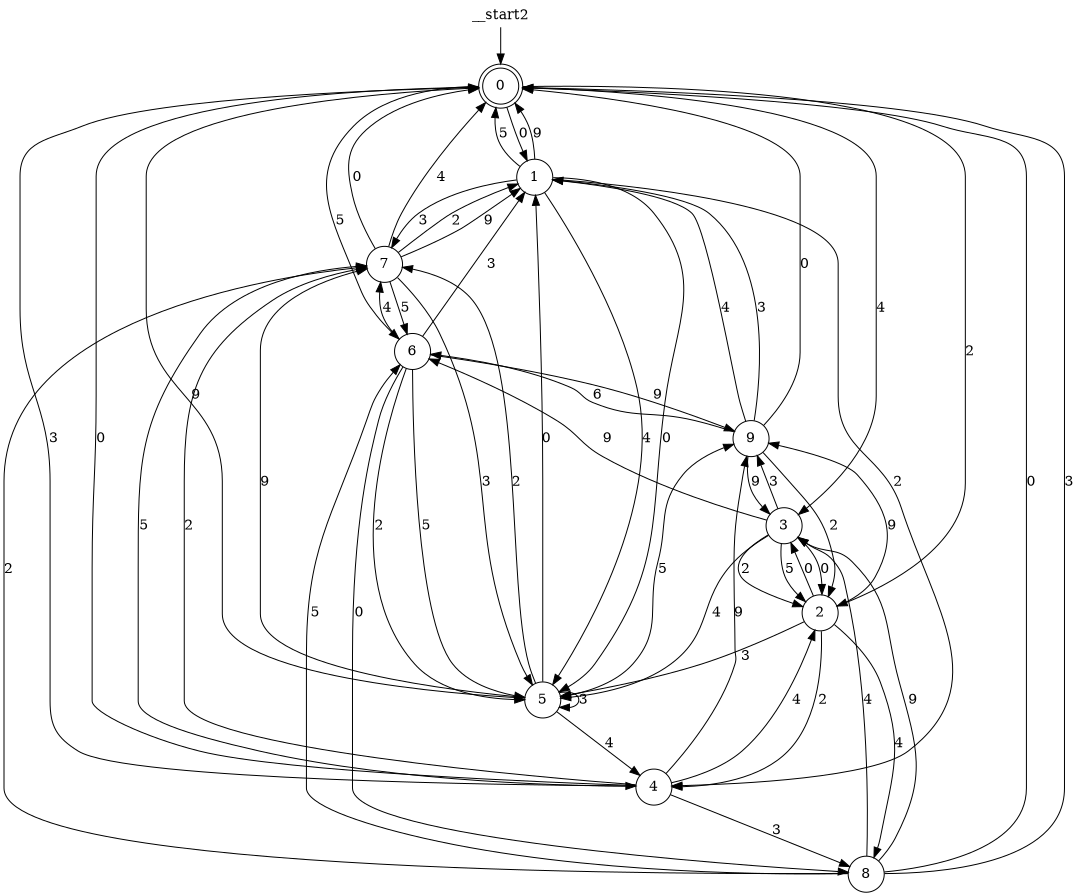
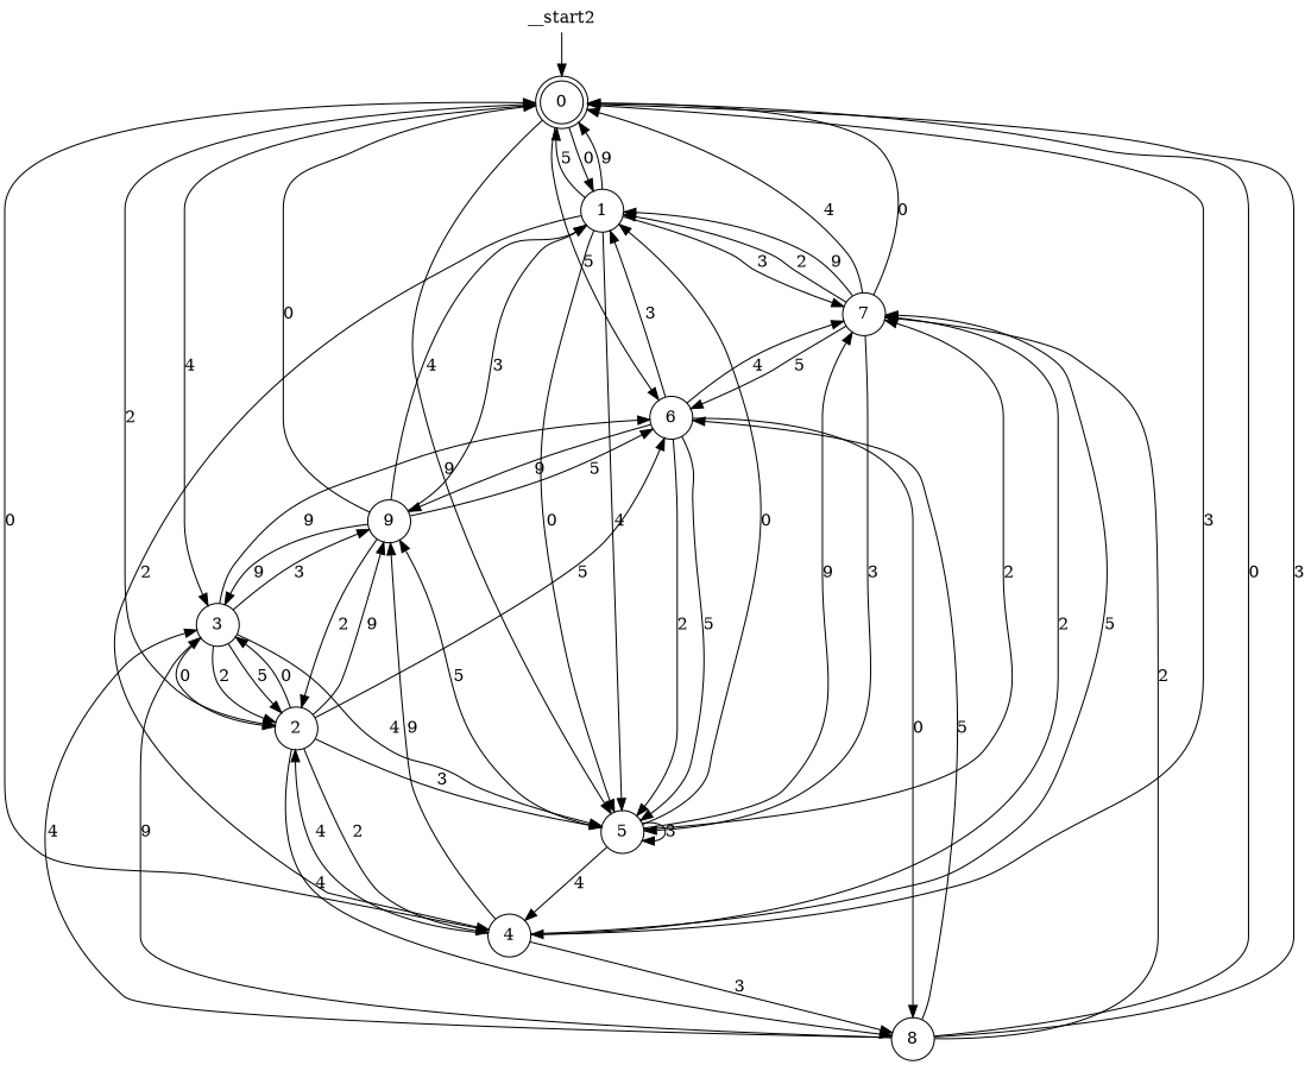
  digraph {
    node [shape=circle]
    n1 [label=0 shape=doublecircle]
    n2 [label=1]
    n3 [label=2]
    n4 [label=3]
    n5 [label=4]
    n6 [label=5]
    n7 [label=6]
    n8 [label=7]
    n9 [label=8]
    n10 [label=9]
    n11 [height=0 label=__start2 shape=none width=0]
    n1 -> n2 [label=0]
    n1 -> n3 [label=2]
    n1 -> n4 [label=4]
    n1 -> n5 [label=3]
-   n6 -> n1 [label=9]
+   n1 -> n6 [label=9]
    n1 -> n7 [label=5]
    n2 -> n1 [label=9]
    n2 -> n1 [label=5]
    n2 -> n5 [label=2]
    n2 -> n6 [label=0]
    n2 -> n6 [label=4]
    n2 -> n8 [label=3]
    n3 -> n4 [label=0]
    n3 -> n5 [label=2]
    n3 -> n6 [label=3]
+   n3 -> n7 [label=5]
    n3 -> n9 [label=4]
    n3 -> n10 [label=9]
    n4 -> n3 [label=0]
    n4 -> n3 [label=2]
    n4 -> n3 [label=5]
    n4 -> n6 [label=4]
    n4 -> n7 [label=9]
    n4 -> n10 [label=3]
    n5 -> n1 [label=0]
    n5 -> n3 [label=4]
    n5 -> n8 [label=2]
    n5 -> n8 [label=5]
    n5 -> n9 [label=3]
    n5 -> n10 [label=9]
    n6 -> n2 [label=0]
    n6 -> n5 [label=4]
    n6 -> n6 [label=3]
    n6 -> n8 [label=2]
    n6 -> n8 [label=9]
    n6 -> n10 [label=5]
    n7 -> n2 [label=3]
    n7 -> n6 [label=2]
    n7 -> n6 [label=5]
    n7 -> n8 [label=4]
    n7 -> n9 [label=0]
    n7 -> n10 [label=9]
    n8 -> n1 [label=0]
    n8 -> n1 [label=4]
    n8 -> n2 [label=2]
    n8 -> n2 [label=9]
    n8 -> n6 [label=3]
    n8 -> n7 [label=5]
    n9 -> n1 [label=0]
    n9 -> n1 [label=3]
    n9 -> n4 [label=4]
    n9 -> n4 [label=9]
    n9 -> n7 [label=5]
    n9 -> n8 [label=2]
    n10 -> n1 [label=0]
    n10 -> n2 [label=4]
    n10 -> n2 [label=3]
    n10 -> n3 [label=2]
    n10 -> n4 [label=9]
-   n10 -> n7 [label=6]
+   n10 -> n7 [label=5]
    n11 -> n1
  }
